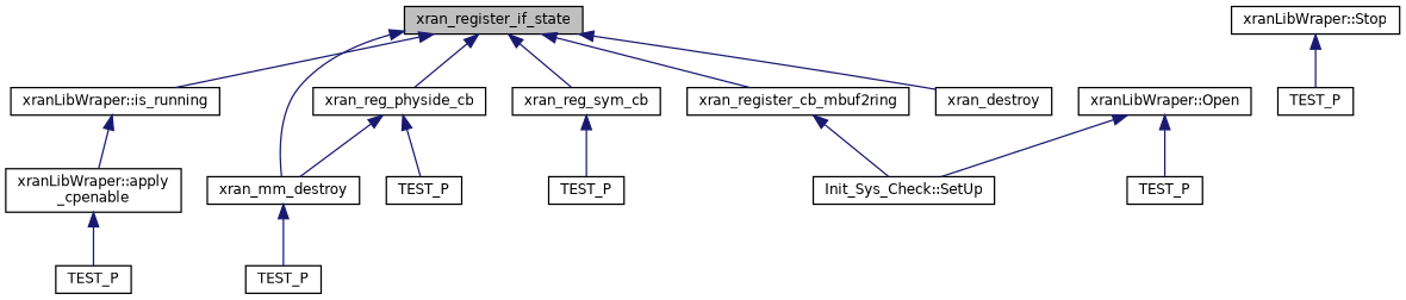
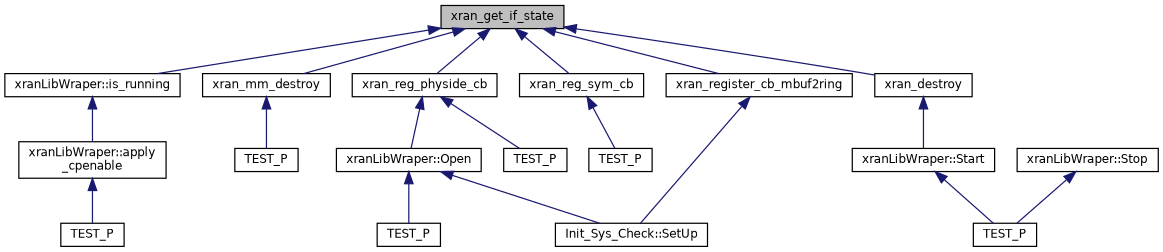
  digraph {
    rankdir=TB
    node [color=black fillcolor=white fontname=Helvetica fontsize=10 shape=record style=filled]
    edge [color=midnightblue dir=back fontname=Helvetica fontsize=10 labelfontname=Helvetica labelfontsize=10 style=solid]
-   n1 [fillcolor=grey75 fontcolor=black height=0.2 label=xran_register_if_state width=0.4]
+   n1 [fillcolor=grey75 fontcolor=black height=0.2 label=xran_get_if_state width=0.4]
    n2 [height=0.2 label="xranLibWraper::is_running" width=0.4]
    n3 [height=0.2 label=xran_mm_destroy width=0.4]
    n4 [height=0.2 label=xran_reg_physide_cb width=0.4]
    n5 [height=0.2 label=xran_reg_sym_cb width=0.4]
    n6 [height=0.2 label=xran_register_cb_mbuf2ring width=0.4]
    n7 [height=0.2 label=xran_destroy width=0.4]
    n8 [height=0.2 label="xranLibWraper::apply\l_cpenable" width=0.4]
    n9 [height=0.2 label=TEST_P width=0.4]
    n10 [height=0.2 label="xranLibWraper::Open" width=0.4]
    n11 [height=0.2 label=TEST_P width=0.4]
    n12 [height=0.2 label=TEST_P width=0.4]
    n13 [height=0.2 label="Init_Sys_Check::SetUp" width=0.4]
+   n14 [height=0.2 label="xranLibWraper::Start" width=0.4]
    n15 [height=0.2 label=TEST_P width=0.4]
    n16 [height=0.2 label=TEST_P width=0.4]
    n17 [height=0.2 label=TEST_P width=0.4]
    n18 [height=0.2 label="xranLibWraper::Stop" width=0.4]
    n1 -> n2
    n1 -> n3
    n1 -> n4
    n1 -> n5
    n1 -> n6
    n1 -> n7
    n2 -> n8
    n3 -> n9
-   n4 -> n3
+   n4 -> n10
    n4 -> n11
    n5 -> n12
    n6 -> n13
+   n7 -> n14
    n8 -> n15
    n10 -> n13
    n10 -> n16
+   n14 -> n17
    n18 -> n17
  }
